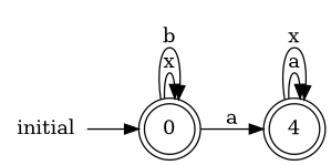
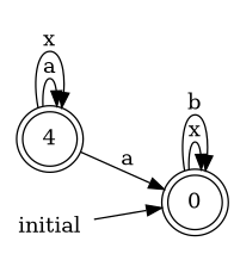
  digraph {
    rankdir=LR
    node [shape=doublecircle]
    0
    n2 [label=4]
    initial [shape=plaintext]
    0 -> 0 [label=x]
    0 -> 0 [label=b]
-   0 -> n2 [label=a]
+   n2 -> 0 [label=a]
    n2 -> n2 [label=a]
    n2 -> n2 [label=x]
    initial -> 0
  }
